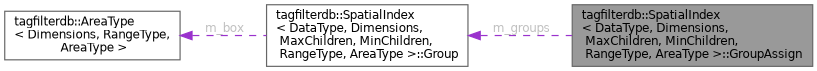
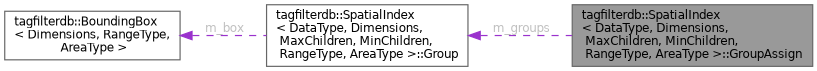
  digraph {
    rankdir=LR
    node [color=gray40 fillcolor=white fontname=Helvetica fontsize=10 shape=box style=filled]
    edge [color=darkorchid3 dir=back fontcolor=grey fontname=Helvetica fontsize=10 labelfontname=Helvetica labelfontsize=10 style=dashed]
    n1 [fillcolor=grey60 fontcolor=black height=0.2 label="tagfilterdb::SpatialIndex\l\< DataType, Dimensions,\l MaxChildren, MinChildren,\l RangeType, AreaType \>::GroupAssign" width=0.4]
    n2 [height=0.2 label="tagfilterdb::SpatialIndex\l\< DataType, Dimensions,\l MaxChildren, MinChildren,\l RangeType, AreaType \>::Group" width=0.4]
-   n3 [height=0.2 label="tagfilterdb::AreaType\l\< Dimensions, RangeType,\l AreaType \>" width=0.4]
+   n3 [height=0.2 label="tagfilterdb::BoundingBox\l\< Dimensions, RangeType,\l AreaType \>" width=0.4]
    n2 -> n1 [label=" m_groups"]
    n3 -> n2 [label=" m_box"]
  }
